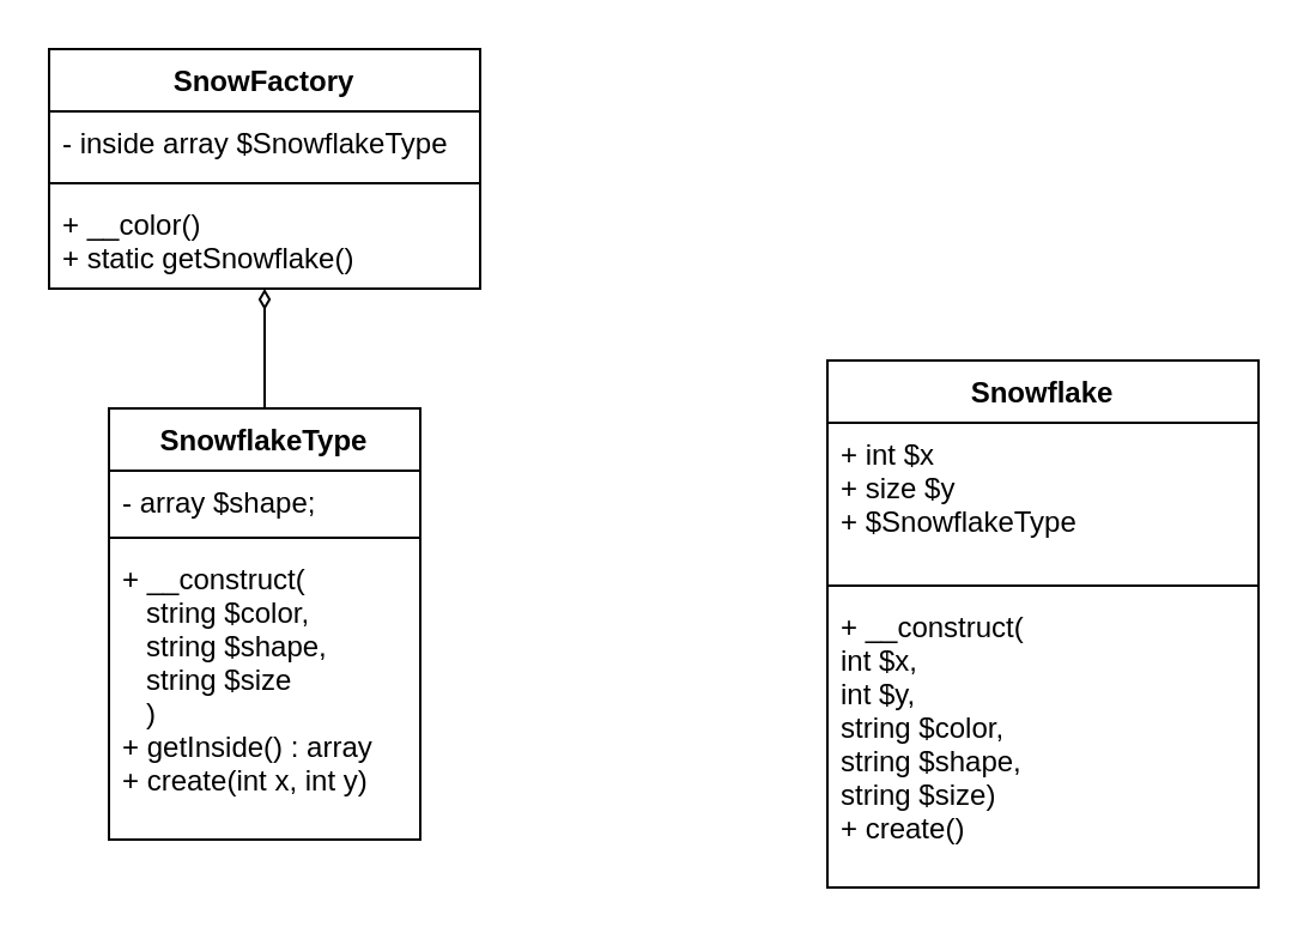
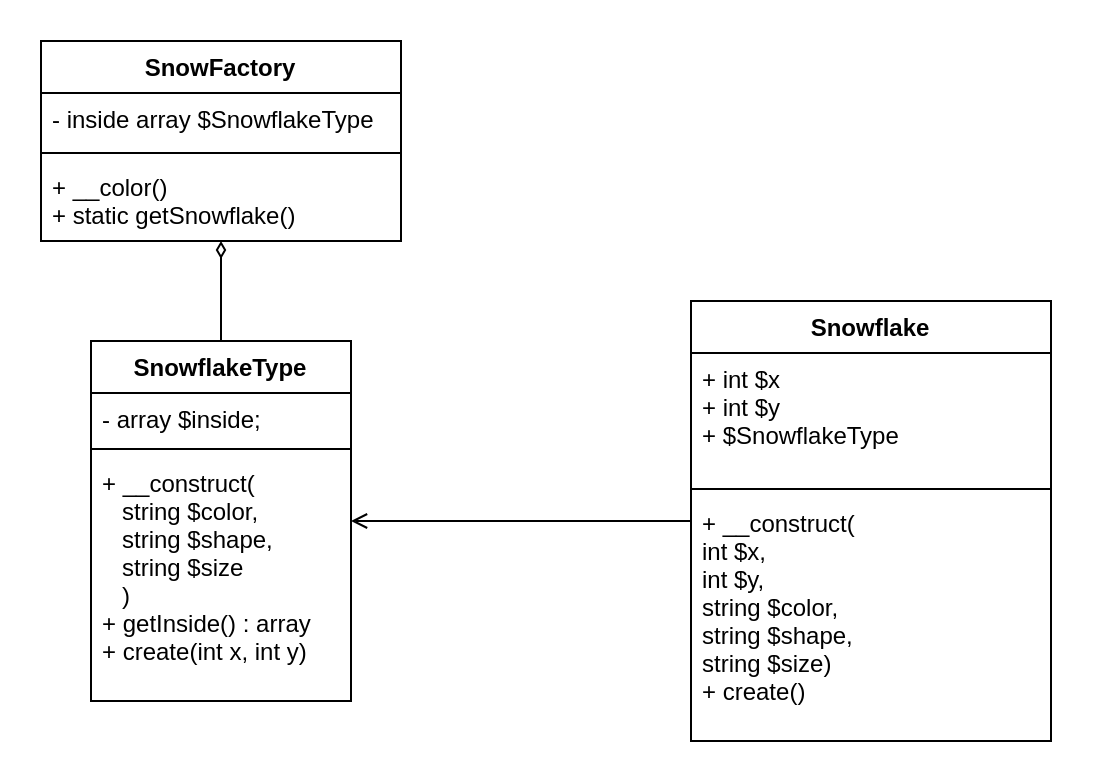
  <mxCell id="0" />
  <mxCell id="1" parent="0" />
  <mxCell id="2" value="SnowflakeType" style="swimlane;fontStyle=1;align=center;verticalAlign=top;childLayout=stackLayout;horizontal=1;startSize=26;horizontalStack=0;resizeParent=1;resizeParentMax=0;resizeLast=0;collapsible=1;marginBottom=0;" parent="1" vertex="1"><mxGeometry x="45" y="170" width="130" height="180" as="geometry" /></mxCell>
- <mxCell id="3" value="- array $shape;" style="text;strokeColor=none;fillColor=none;align=left;verticalAlign=top;spacingLeft=4;spacingRight=4;overflow=hidden;rotatable=0;points=[[0,0.5],[1,0.5]];portConstraint=eastwest;" parent="2" vertex="1"><mxGeometry y="26" width="130" height="24" as="geometry" /></mxCell>
+ <mxCell id="3" value="- array $inside;" style="text;strokeColor=none;fillColor=none;align=left;verticalAlign=top;spacingLeft=4;spacingRight=4;overflow=hidden;rotatable=0;points=[[0,0.5],[1,0.5]];portConstraint=eastwest;" parent="2" vertex="1"><mxGeometry y="26" width="130" height="24" as="geometry" /></mxCell>
  <mxCell id="4" value="" style="line;strokeWidth=1;fillColor=none;align=left;verticalAlign=middle;spacingTop=-1;spacingLeft=3;spacingRight=3;rotatable=0;labelPosition=right;points=[];portConstraint=eastwest;" parent="2" vertex="1"><mxGeometry y="50" width="130" height="8" as="geometry" /></mxCell>
  <mxCell id="5" value="+ __construct(&#10;   string $color,&#10;   string $shape,&#10;   string $size&#10;   )&#10;+ getInside() : array&#10;+ create(int x, int y) " style="text;strokeColor=none;fillColor=none;align=left;verticalAlign=top;spacingLeft=4;spacingRight=4;overflow=hidden;rotatable=0;points=[[0,0.5],[1,0.5]];portConstraint=eastwest;" parent="2" vertex="1"><mxGeometry y="58" width="130" height="122" as="geometry" /></mxCell>
  <mxCell id="6" style="edgeStyle=orthogonalEdgeStyle;rounded=0;orthogonalLoop=1;jettySize=auto;html=1;endArrow=none;endFill=0;startArrow=diamondThin;startFill=0;" parent="1" source="7" target="2" edge="1"><mxGeometry relative="1" as="geometry" /></mxCell>
  <mxCell id="7" value="SnowFactory" style="swimlane;fontStyle=1;align=center;verticalAlign=top;childLayout=stackLayout;horizontal=1;startSize=26;horizontalStack=0;resizeParent=1;resizeParentMax=0;resizeLast=0;collapsible=1;marginBottom=0;" parent="1" vertex="1"><mxGeometry x="20" y="20" width="180" height="100" as="geometry" /></mxCell>
  <mxCell id="8" value="- inside array $SnowflakeType" style="text;strokeColor=none;fillColor=none;align=left;verticalAlign=top;spacingLeft=4;spacingRight=4;overflow=hidden;rotatable=0;points=[[0,0.5],[1,0.5]];portConstraint=eastwest;" parent="7" vertex="1"><mxGeometry y="26" width="180" height="26" as="geometry" /></mxCell>
  <mxCell id="9" value="" style="line;strokeWidth=1;fillColor=none;align=left;verticalAlign=middle;spacingTop=-1;spacingLeft=3;spacingRight=3;rotatable=0;labelPosition=right;points=[];portConstraint=eastwest;" parent="7" vertex="1"><mxGeometry y="52" width="180" height="8" as="geometry" /></mxCell>
  <mxCell id="10" value="+ __color()&#10;+ static getSnowflake()" style="text;strokeColor=none;fillColor=none;align=left;verticalAlign=top;spacingLeft=4;spacingRight=4;overflow=hidden;rotatable=0;points=[[0,0.5],[1,0.5]];portConstraint=eastwest;" parent="7" vertex="1"><mxGeometry y="60" width="180" height="40" as="geometry" /></mxCell>
+ <mxCell id="11" style="edgeStyle=orthogonalEdgeStyle;rounded=0;orthogonalLoop=1;jettySize=auto;html=1;startArrow=none;startFill=0;endArrow=open;endFill=0;" parent="1" source="12" target="2" edge="1"><mxGeometry relative="1" as="geometry" /></mxCell>
  <mxCell id="12" value="Snowflake" style="swimlane;fontStyle=1;align=center;verticalAlign=top;childLayout=stackLayout;horizontal=1;startSize=26;horizontalStack=0;resizeParent=1;resizeParentMax=0;resizeLast=0;collapsible=1;marginBottom=0;" parent="1" vertex="1"><mxGeometry x="345" y="150" width="180" height="220" as="geometry" /></mxCell>
- <mxCell id="13" value="+ int $x&#10;+ size $y&#10;+ $SnowflakeType" style="text;strokeColor=none;fillColor=none;align=left;verticalAlign=top;spacingLeft=4;spacingRight=4;overflow=hidden;rotatable=0;points=[[0,0.5],[1,0.5]];portConstraint=eastwest;" parent="12" vertex="1"><mxGeometry y="26" width="180" height="64" as="geometry" /></mxCell>
+ <mxCell id="13" value="+ int $x&#10;+ int $y&#10;+ $SnowflakeType" style="text;strokeColor=none;fillColor=none;align=left;verticalAlign=top;spacingLeft=4;spacingRight=4;overflow=hidden;rotatable=0;points=[[0,0.5],[1,0.5]];portConstraint=eastwest;" parent="12" vertex="1"><mxGeometry y="26" width="180" height="64" as="geometry" /></mxCell>
  <mxCell id="14" value="" style="line;strokeWidth=1;fillColor=none;align=left;verticalAlign=middle;spacingTop=-1;spacingLeft=3;spacingRight=3;rotatable=0;labelPosition=right;points=[];portConstraint=eastwest;" parent="12" vertex="1"><mxGeometry y="90" width="180" height="8" as="geometry" /></mxCell>
  <mxCell id="15" value="+ __construct(&#10;int $x,&#10;int $y, &#10;string $color, &#10;string $shape, &#10;string $size)&#10;+ create()" style="text;strokeColor=none;fillColor=none;align=left;verticalAlign=top;spacingLeft=4;spacingRight=4;overflow=hidden;rotatable=0;points=[[0,0.5],[1,0.5]];portConstraint=eastwest;" parent="12" vertex="1"><mxGeometry y="98" width="180" height="122" as="geometry" /></mxCell>
